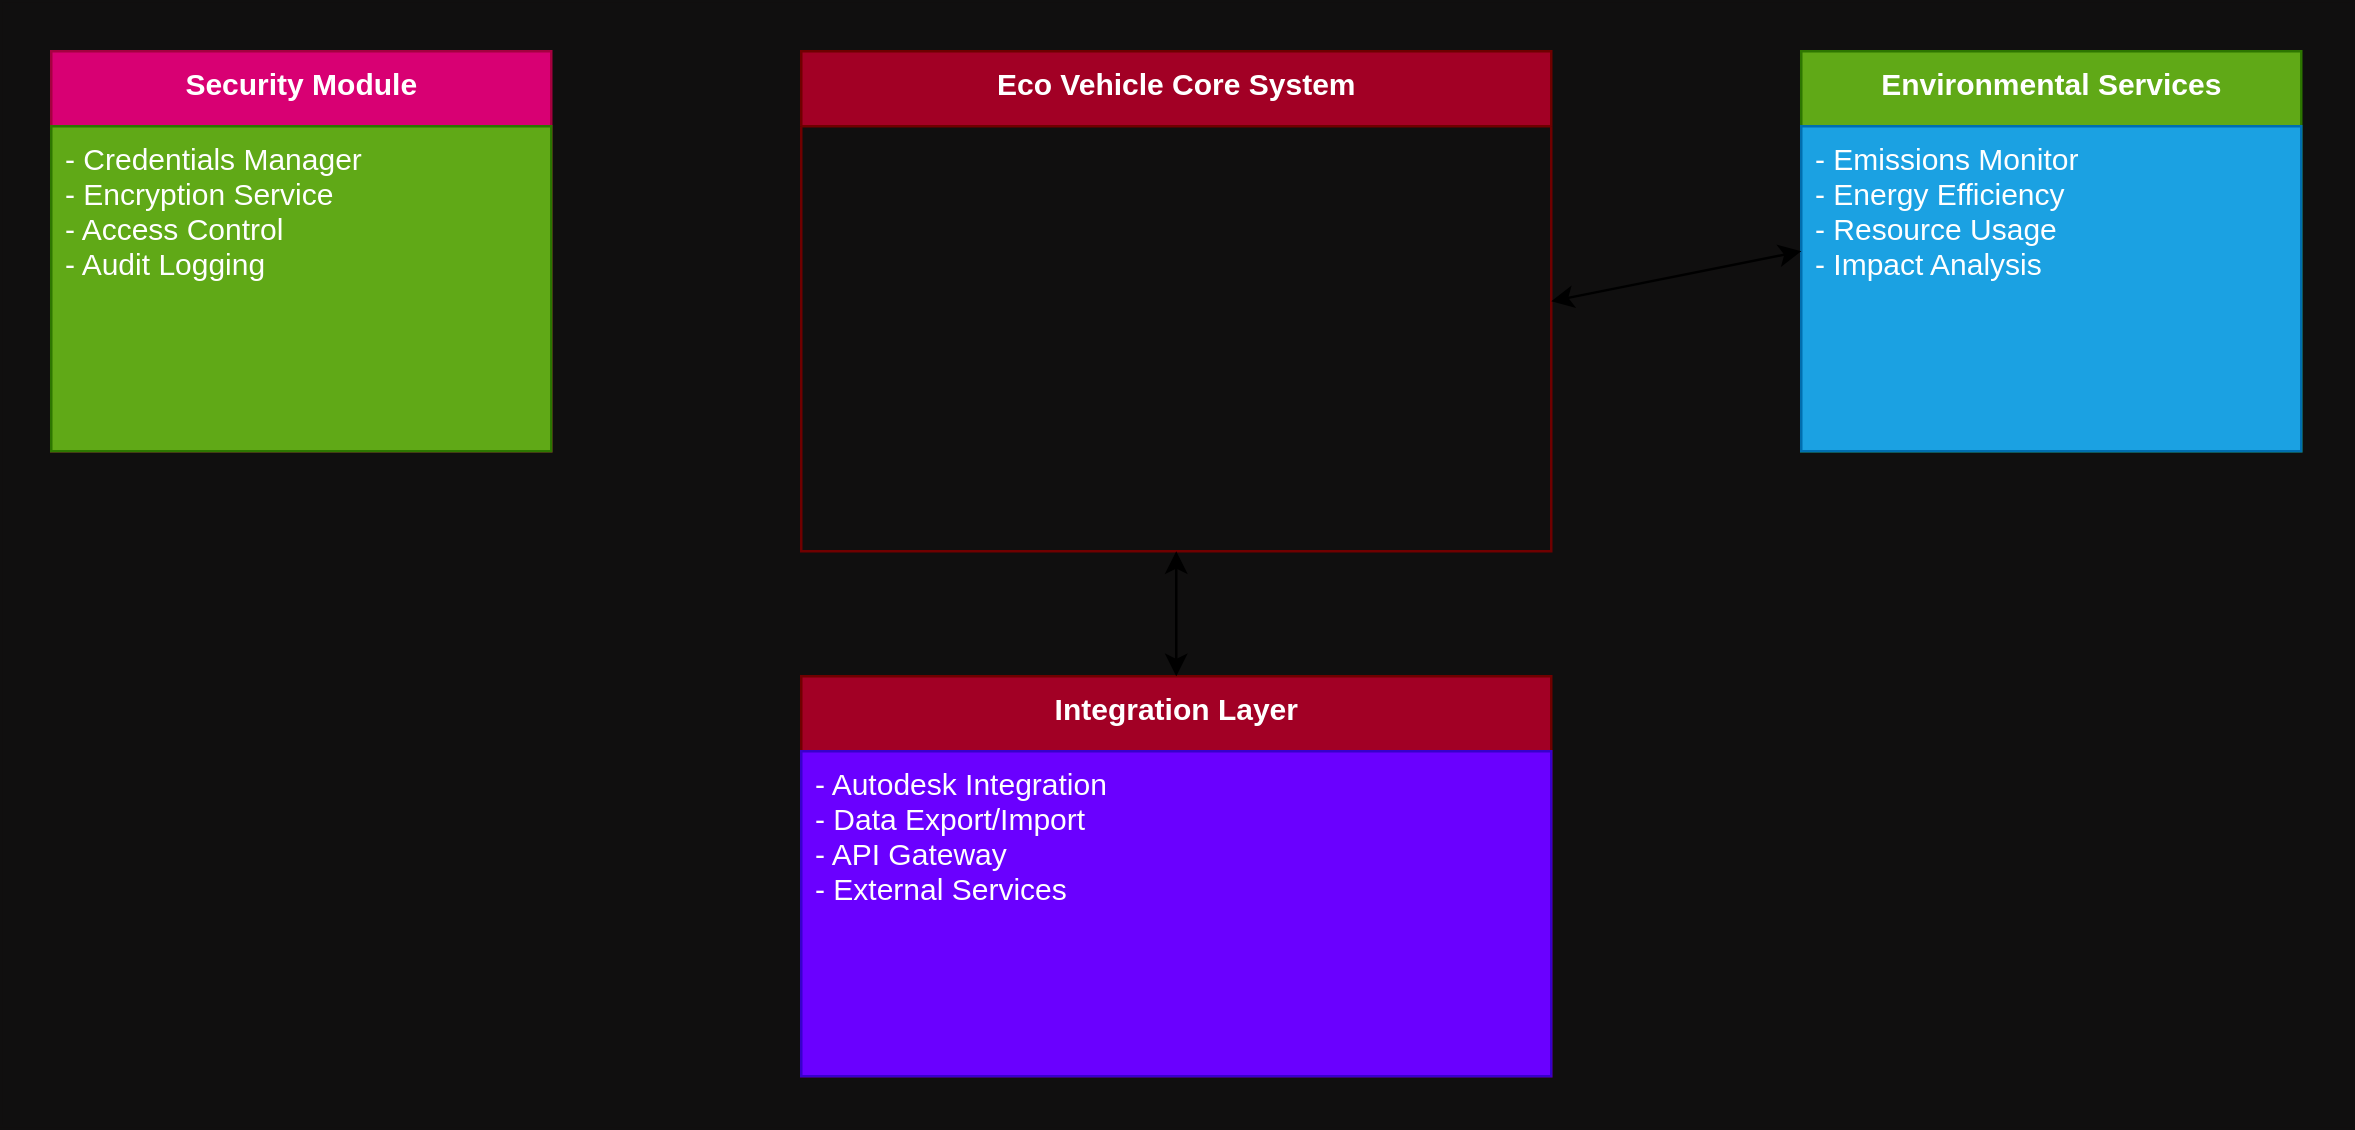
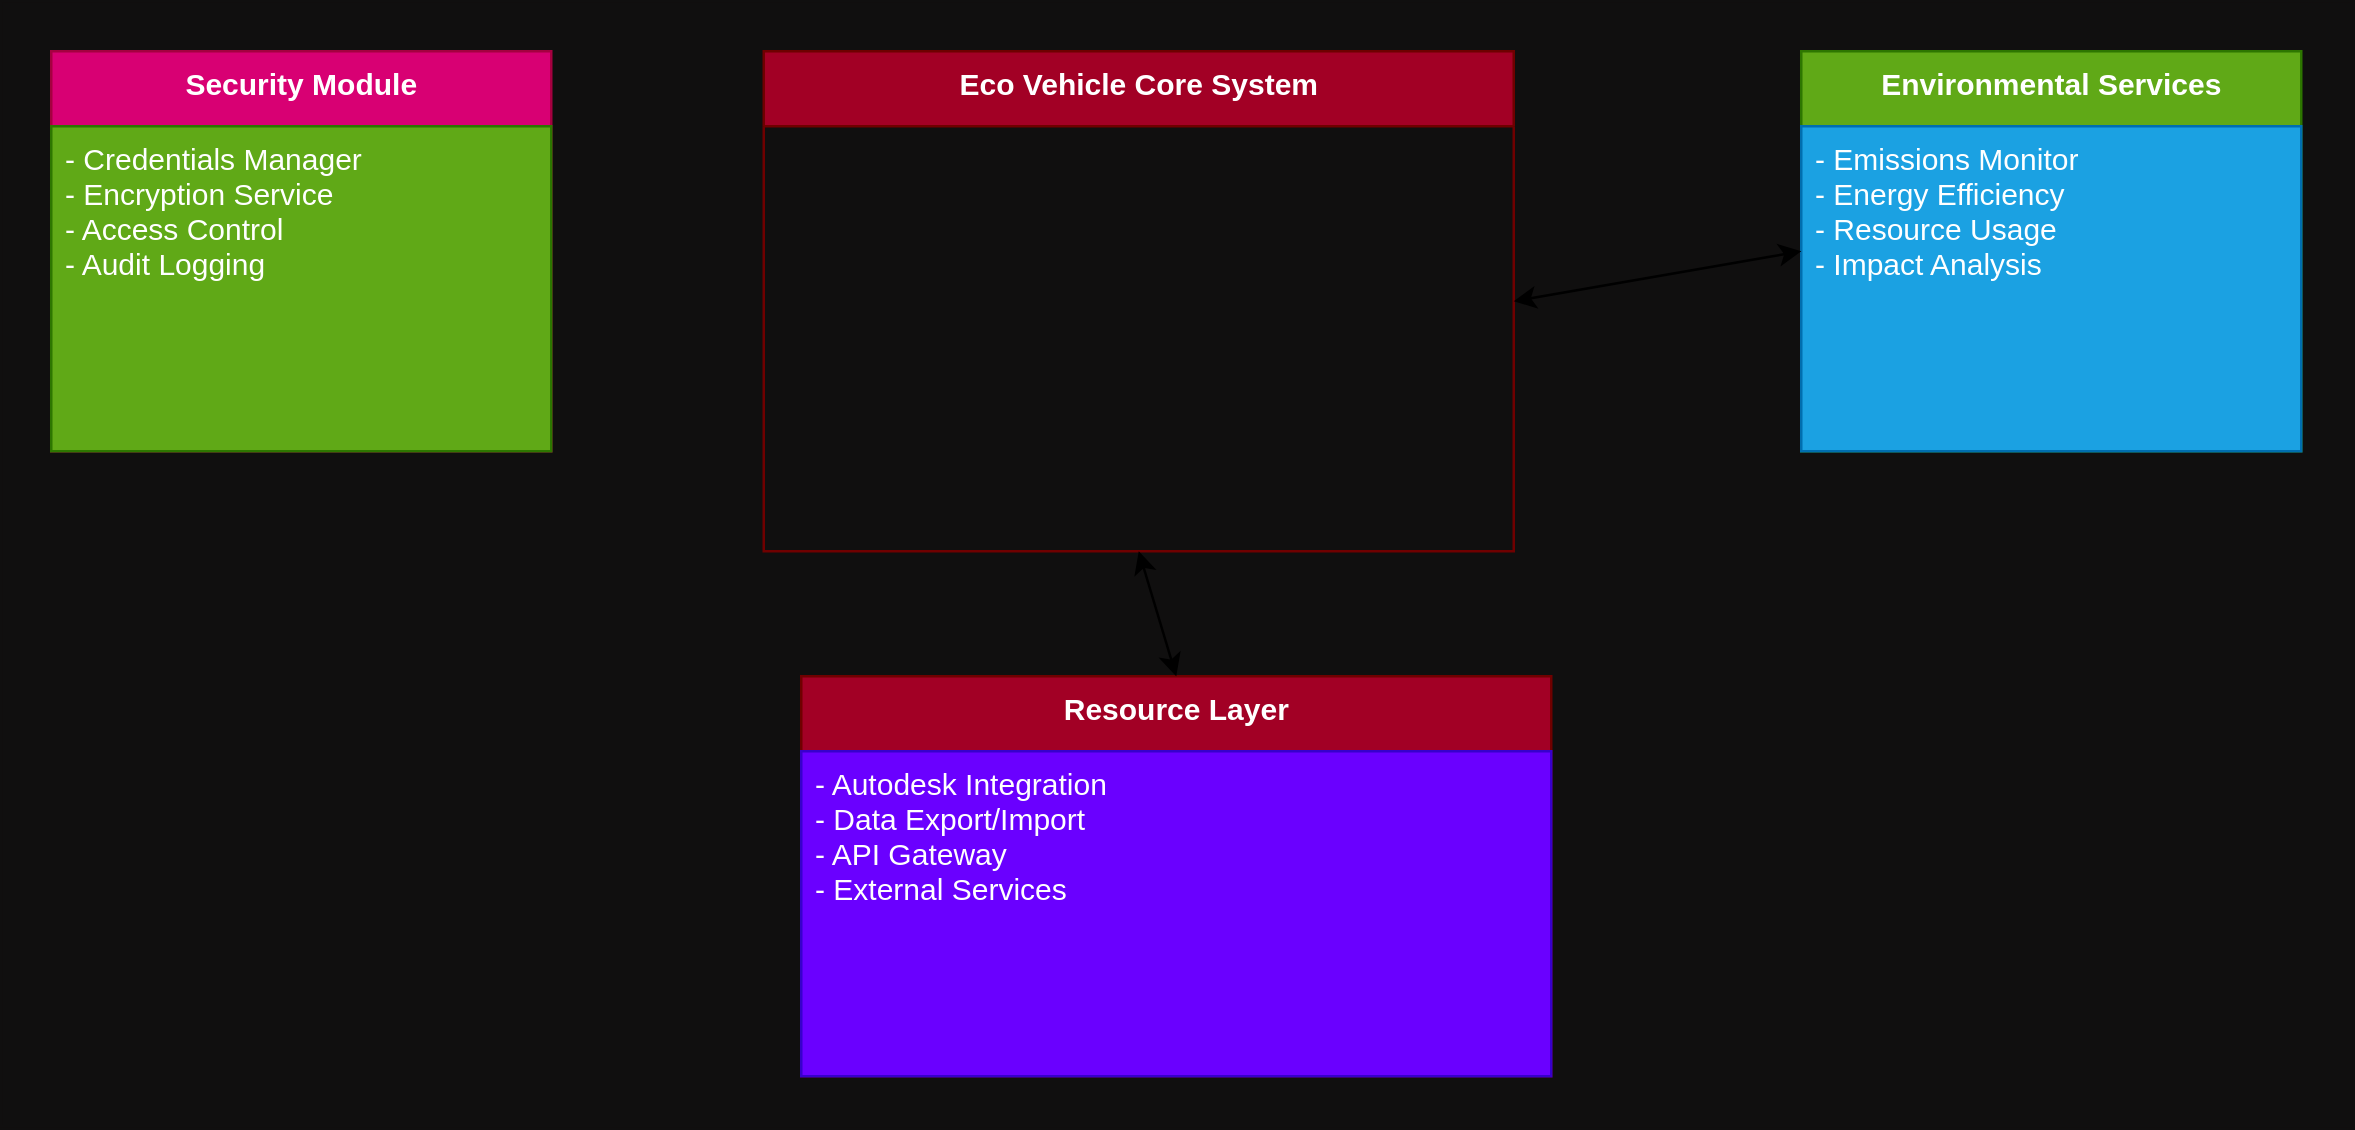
  <mxCell id="0" />
  <mxCell id="1" parent="0" />
- <mxCell id="2" value="Eco Vehicle Core System" style="swimlane;fontStyle=1;align=center;verticalAlign=top;childLayout=stackLayout;horizontal=1;startSize=30;horizontalStack=0;resizeParent=1;resizeParentMax=0;resizeLast=0;collapsible=0;marginBottom=0;html=1;fillColor=#a20025;strokeColor=#6F0000;fontColor=#ffffff;" parent="1" vertex="1"><mxGeometry x="320" y="20" width="300" height="200" as="geometry" /></mxCell>
+ <mxCell id="2" value="Eco Vehicle Core System" style="swimlane;fontStyle=1;align=center;verticalAlign=top;childLayout=stackLayout;horizontal=1;startSize=30;horizontalStack=0;resizeParent=1;resizeParentMax=0;resizeLast=0;collapsible=0;marginBottom=0;html=1;fillColor=#a20025;strokeColor=#6F0000;fontColor=#ffffff;" parent="1" vertex="1"><mxGeometry x="305" y="20" width="300" height="200" as="geometry" /></mxCell>
  <mxCell id="3" value="Security Module" style="swimlane;fontStyle=1;align=center;verticalAlign=top;childLayout=stackLayout;horizontal=1;startSize=30;horizontalStack=0;resizeParent=1;resizeParentMax=0;resizeLast=0;collapsible=0;marginBottom=0;html=1;fillColor=#d80073;strokeColor=#A50040;fontColor=#ffffff;" parent="1" vertex="1"><mxGeometry x="20" y="20" width="200" height="160" as="geometry" /></mxCell>
  <mxCell id="4" value="- Credentials Manager&#10;- Encryption Service&#10;- Access Control&#10;- Audit Logging" style="text;strokeColor=#2D7600;fillColor=#60a917;align=left;verticalAlign=top;spacingLeft=4;spacingRight=4;overflow=hidden;rotatable=0;points=[[0,0.5],[1,0.5]];portConstraint=eastwest;fontColor=#ffffff;" parent="3" vertex="1"><mxGeometry y="30" width="200" height="130" as="geometry" /></mxCell>
  <mxCell id="5" value="Environmental Services" style="swimlane;fontStyle=1;align=center;verticalAlign=top;childLayout=stackLayout;horizontal=1;startSize=30;horizontalStack=0;resizeParent=1;resizeParentMax=0;resizeLast=0;collapsible=0;marginBottom=0;html=1;fillColor=#60a917;strokeColor=#2D7600;fontColor=#ffffff;" parent="1" vertex="1"><mxGeometry x="720" y="20" width="200" height="160" as="geometry" /></mxCell>
  <mxCell id="6" value="- Emissions Monitor&#10;- Energy Efficiency&#10;- Resource Usage&#10;- Impact Analysis" style="text;strokeColor=#006EAF;fillColor=#1ba1e2;align=left;verticalAlign=top;spacingLeft=4;spacingRight=4;overflow=hidden;rotatable=0;points=[[0,0.5],[1,0.5]];portConstraint=eastwest;fontColor=#ffffff;" parent="5" vertex="1"><mxGeometry y="30" width="200" height="130" as="geometry" /></mxCell>
- <mxCell id="7" value="Integration Layer" style="swimlane;fontStyle=1;align=center;verticalAlign=top;childLayout=stackLayout;horizontal=1;startSize=30;horizontalStack=0;resizeParent=1;resizeParentMax=0;resizeLast=0;collapsible=0;marginBottom=0;html=1;fillColor=#a20025;strokeColor=#6F0000;fontColor=#ffffff;" parent="1" vertex="1"><mxGeometry x="320" y="270" width="300" height="160" as="geometry" /></mxCell>
+ <mxCell id="7" value="Resource Layer" style="swimlane;fontStyle=1;align=center;verticalAlign=top;childLayout=stackLayout;horizontal=1;startSize=30;horizontalStack=0;resizeParent=1;resizeParentMax=0;resizeLast=0;collapsible=0;marginBottom=0;html=1;fillColor=#a20025;strokeColor=#6F0000;fontColor=#ffffff;" parent="1" vertex="1"><mxGeometry x="320" y="270" width="300" height="160" as="geometry" /></mxCell>
  <mxCell id="8" value="- Autodesk Integration&#10;- Data Export/Import&#10;- API Gateway&#10;- External Services" style="text;strokeColor=#3700CC;fillColor=#6a00ff;align=left;verticalAlign=top;spacingLeft=4;spacingRight=4;overflow=hidden;rotatable=0;points=[[0,0.5],[1,0.5]];portConstraint=eastwest;fontColor=#ffffff;" parent="7" vertex="1"><mxGeometry y="30" width="300" height="130" as="geometry" /></mxCell>
  <mxCell id="9" value="" style="endArrow=classic;startArrow=classic;html=1;rounded=0;exitX=0;exitY=0.5;exitDx=0;exitDy=0;entryX=1;entryY=0.5;entryDx=0;entryDy=0;" parent="1" source="5" target="2" edge="1"><mxGeometry width="50" height="50" relative="1" as="geometry" /></mxCell>
  <mxCell id="10" value="" style="endArrow=classic;startArrow=classic;html=1;rounded=0;exitX=0.5;exitY=1;exitDx=0;exitDy=0;entryX=0.5;entryY=0;entryDx=0;entryDy=0;" parent="1" source="2" target="7" edge="1"><mxGeometry width="50" height="50" relative="1" as="geometry" /></mxCell>
